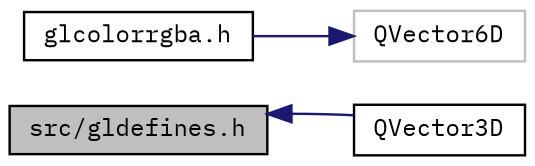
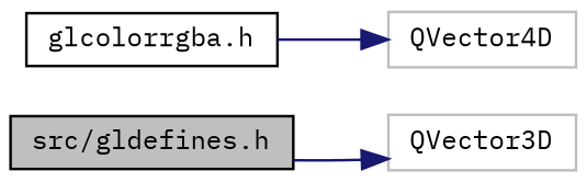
  digraph {
    fontname="IBM Plex Mono"
    rankdir=LR
    node [color=black fillcolor=white fontname="IBM Plex Mono" fontsize=10 shape=record style=filled]
    edge [color=midnightblue fontname="IBM Plex Mono" fontsize=10 labelfontname=Helvetica labelfontsize=10 style=solid]
    n1 [fillcolor=grey75 fontcolor=black height=0.2 label="src/gldefines.h" width=0.4]
-   n2 [height=0.2 label=QVector3D width=0.4]
+   n2 [color=grey75 height=0.2 label=QVector3D width=0.4]
    n3 [height=0.2 label="glcolorrgba.h" width=0.4]
-   n4 [color=grey75 height=0.2 label=QVector6D width=0.4]
-   n2 -> n1
+   n4 [color=grey75 height=0.2 label=QVector4D width=0.4]
+   n1 -> n2
    n3 -> n4
  }
